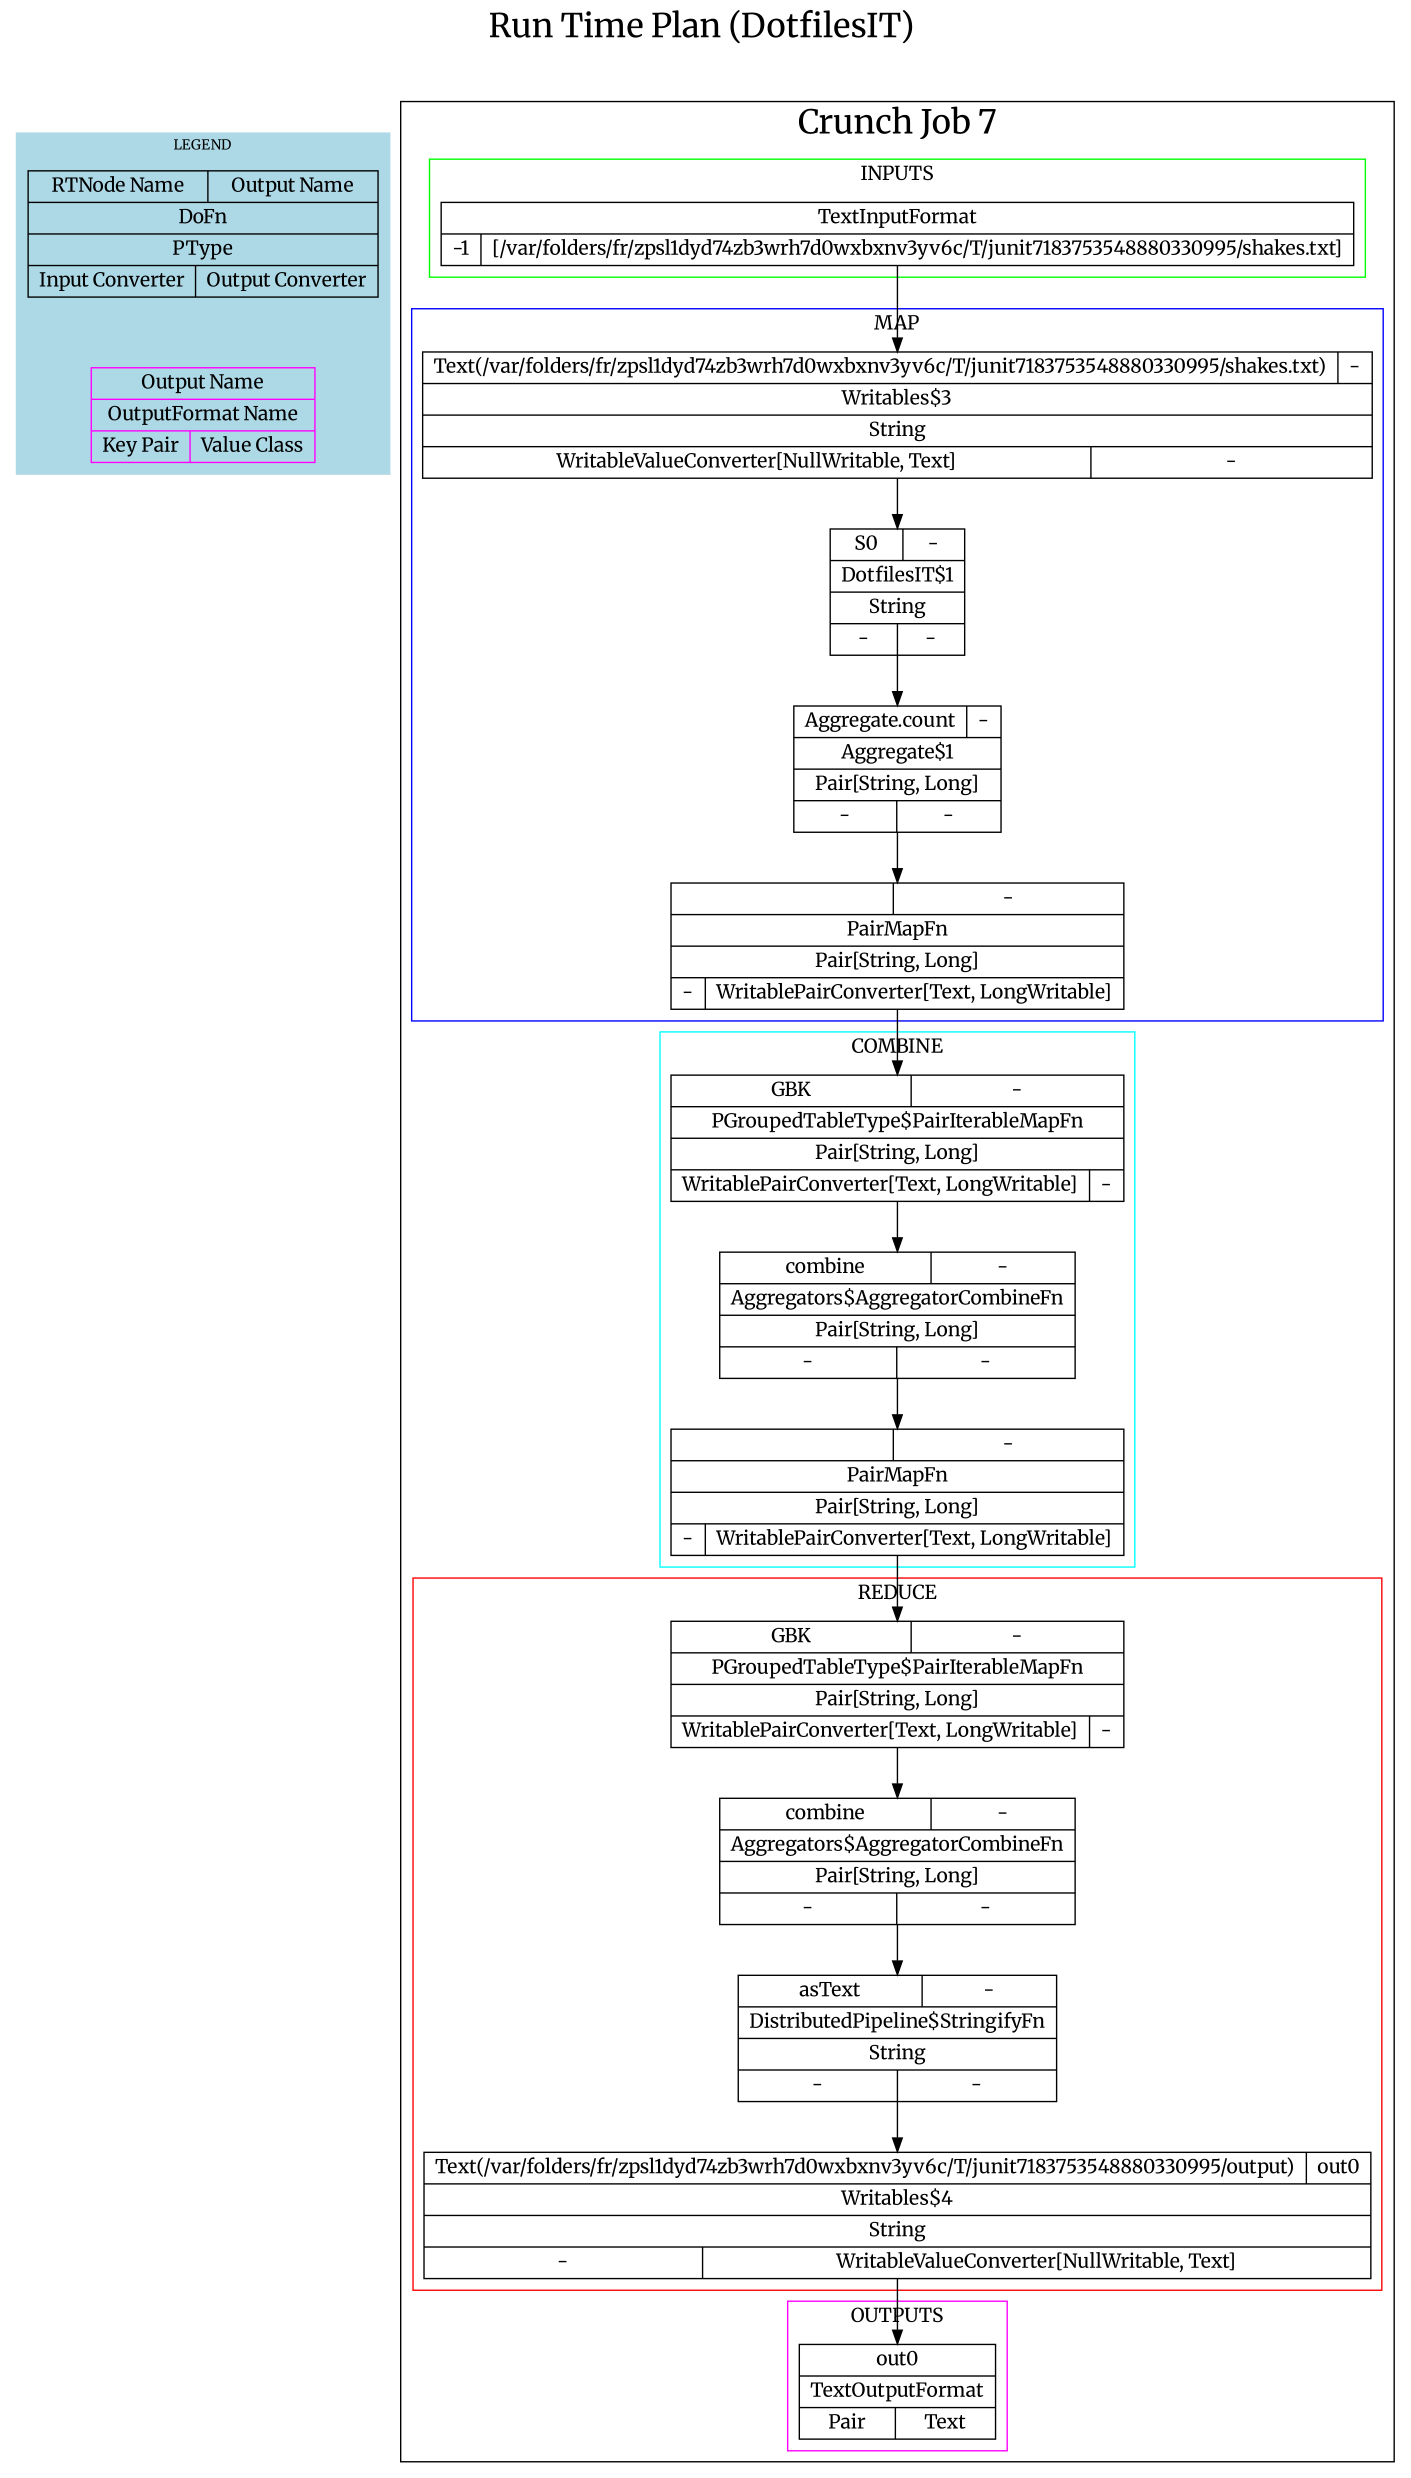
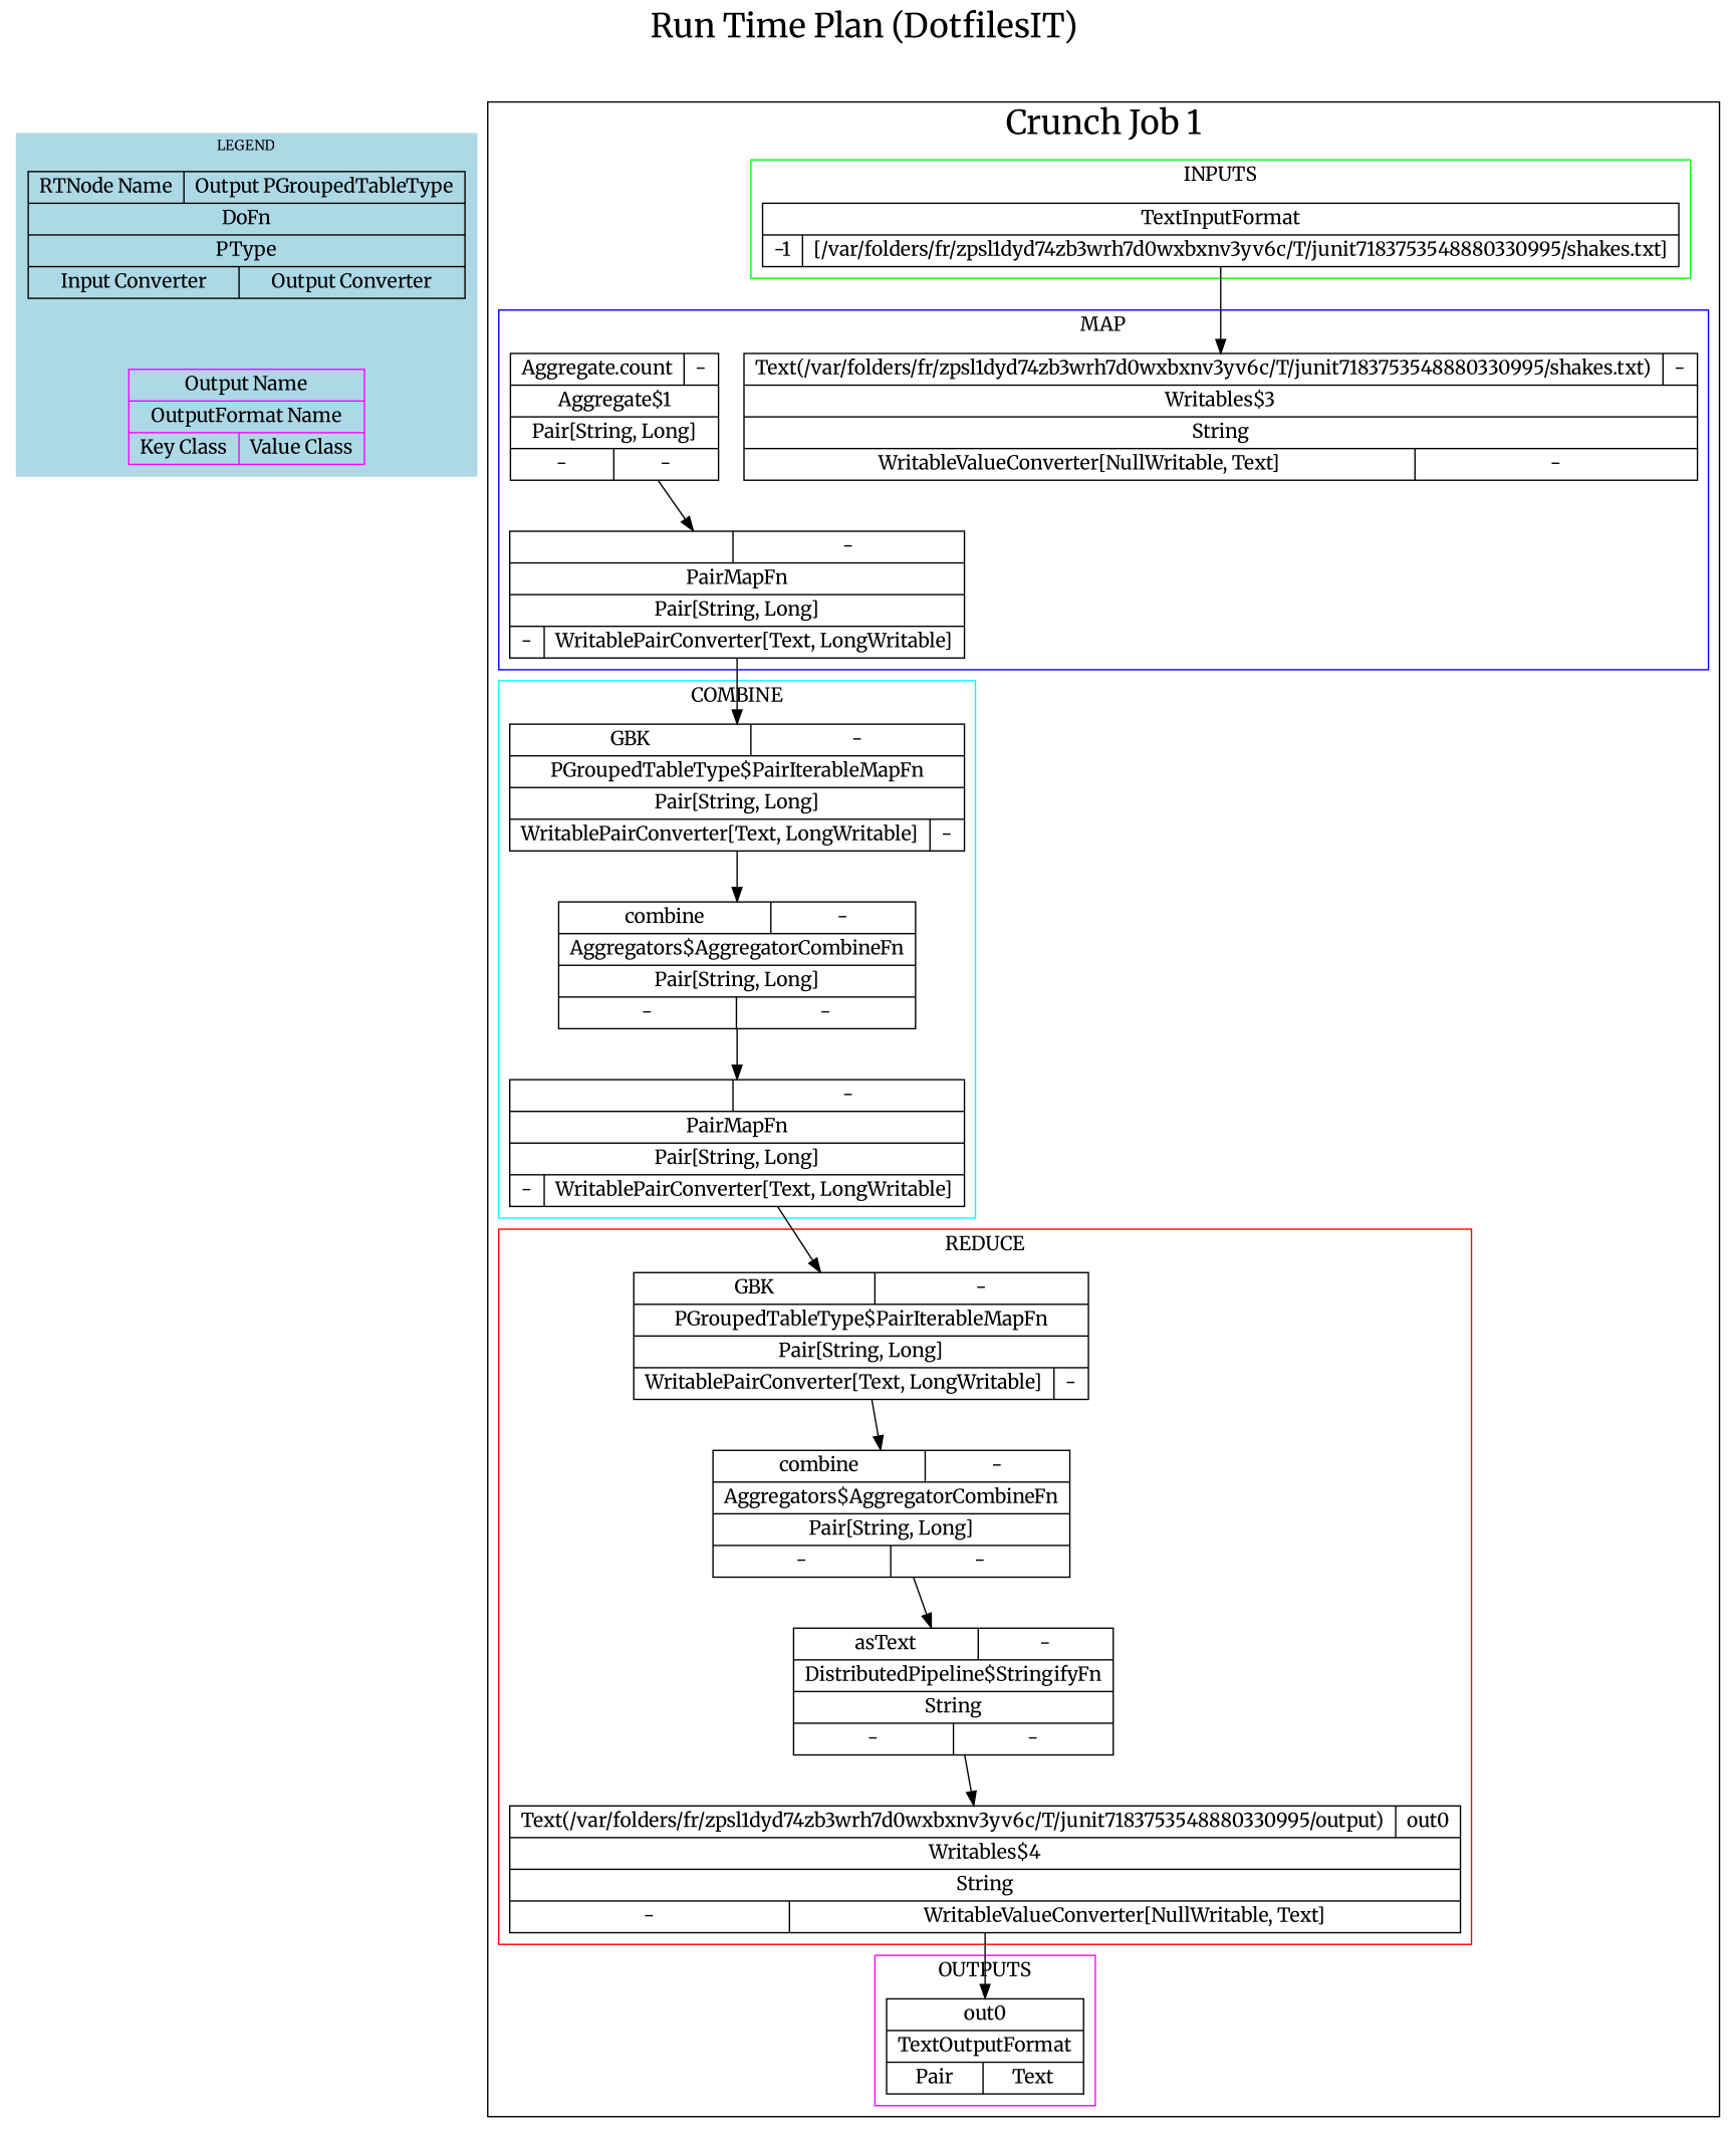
  digraph {
    fontname=Merriweather
    fontsize=24
    label="Run Time Plan (DotfilesIT) \n\n"
    labelloc=t
    node [fontname=Merriweather shape=record color=black]
    edge [fontname=Merriweather color=black]
-   n1 [label="{{RTNode Name | Output Name } | DoFn | PType | { Input Converter | Output Converter}}" color=""]
-   n2 [color=magenta label="{Output Name | OutputFormat Name |{Key Pair | Value Class}}"]
+   n1 [label="{{RTNode Name | Output PGroupedTableType } | DoFn | PType | { Input Converter | Output Converter}}" color=""]
+   n2 [color=magenta label="{Output Name | OutputFormat Name |{Key Class | Value Class}}"]
    n3 [label="{{Text(/var/folders/fr/zpsl1dyd74zb3wrh7d0wxbxnv3yv6c/T/junit7183753548880330995/shakes.txt) | -} | Writables$3 | String | { WritableValueConverter[NullWritable, Text] | - } }"]
-   n4 [label="{{S0 | -} | DotfilesIT$1 | String | { - | - } }"]
    n5 [label="{{Aggregate.count | -} | Aggregate$1 | Pair[String, Long] | { - | - } }"]
    n6 [label="{{ | -} | PairMapFn | Pair[String, Long] | { - | WritablePairConverter[Text, LongWritable] } }"]
    n7 [label="{{GBK | -} | PGroupedTableType$PairIterableMapFn | Pair[String, Long] | { WritablePairConverter[Text, LongWritable] | - } }"]
    n8 [label="{{combine | -} | Aggregators$AggregatorCombineFn | Pair[String, Long] | { - | - } }"]
    n9 [label="{{ | -} | PairMapFn | Pair[String, Long] | { - | WritablePairConverter[Text, LongWritable] } }"]
    n10 [label="{{GBK | -} | PGroupedTableType$PairIterableMapFn | Pair[String, Long] | { WritablePairConverter[Text, LongWritable] | - } }"]
    n11 [label="{{combine | -} | Aggregators$AggregatorCombineFn | Pair[String, Long] | { - | - } }"]
    n12 [label="{{asText | -} | DistributedPipeline$StringifyFn | String | { - | - } }"]
    n13 [label="{{Text(/var/folders/fr/zpsl1dyd74zb3wrh7d0wxbxnv3yv6c/T/junit7183753548880330995/output) | out0} | Writables$4 | String | { - | WritableValueConverter[NullWritable, Text] } }"]
    n14 [label="{ TextInputFormat | { -1 | [/var/folders/fr/zpsl1dyd74zb3wrh7d0wxbxnv3yv6c/T/junit7183753548880330995/shakes.txt]}}"]
    n15 [label="{out0 | TextOutputFormat | { Pair | Text } }"]
    subgraph cluster_1 {
      color=lightblue
      fontsize=10
      label=LEGEND
      style=filled
      n1
      n2
    }
    subgraph cluster_2 {
-     label="Crunch Job 7"
+     label="Crunch Job 1"
      subgraph cluster_3 {
        color=blue
        fontsize=14
        label=MAP
        n3
-       n4
        n5
        n6
      }
      subgraph cluster_4 {
        color=cyan
        fontsize=14
        label=COMBINE
        n7
        n8
        n9
      }
      subgraph cluster_5 {
        color=red
        fontsize=14
        label=REDUCE
        n10
        n11
        n12
        n13
      }
      subgraph cluster_6 {
        color=green
        fontsize=14
        label=INPUTS
        n14
      }
      subgraph cluster_7 {
        color=magenta
        fontsize=14
        label=OUTPUTS
        n15
      }
    }
    n1 -> n2 [style=invis color=""]
-   n3 -> n4
-   n4 -> n5
    n5 -> n6
    n6 -> n7
    n7 -> n8
    n8 -> n9
    n9 -> n10
    n10 -> n11
    n11 -> n12
    n12 -> n13
    n13 -> n15
    n14 -> n3
  }
